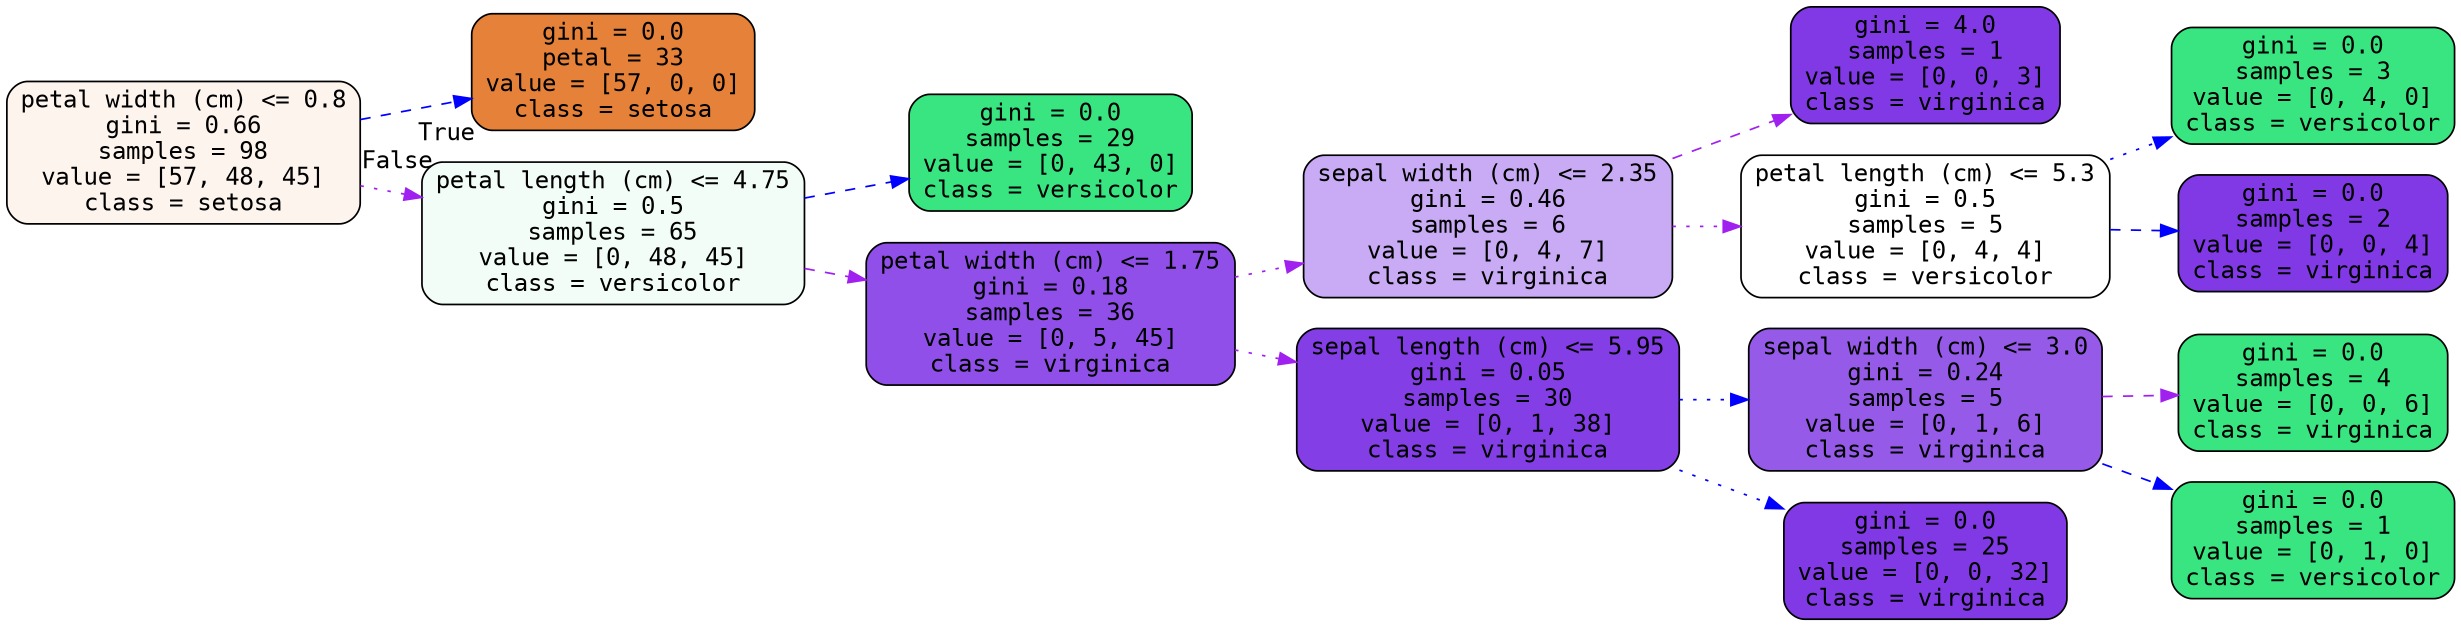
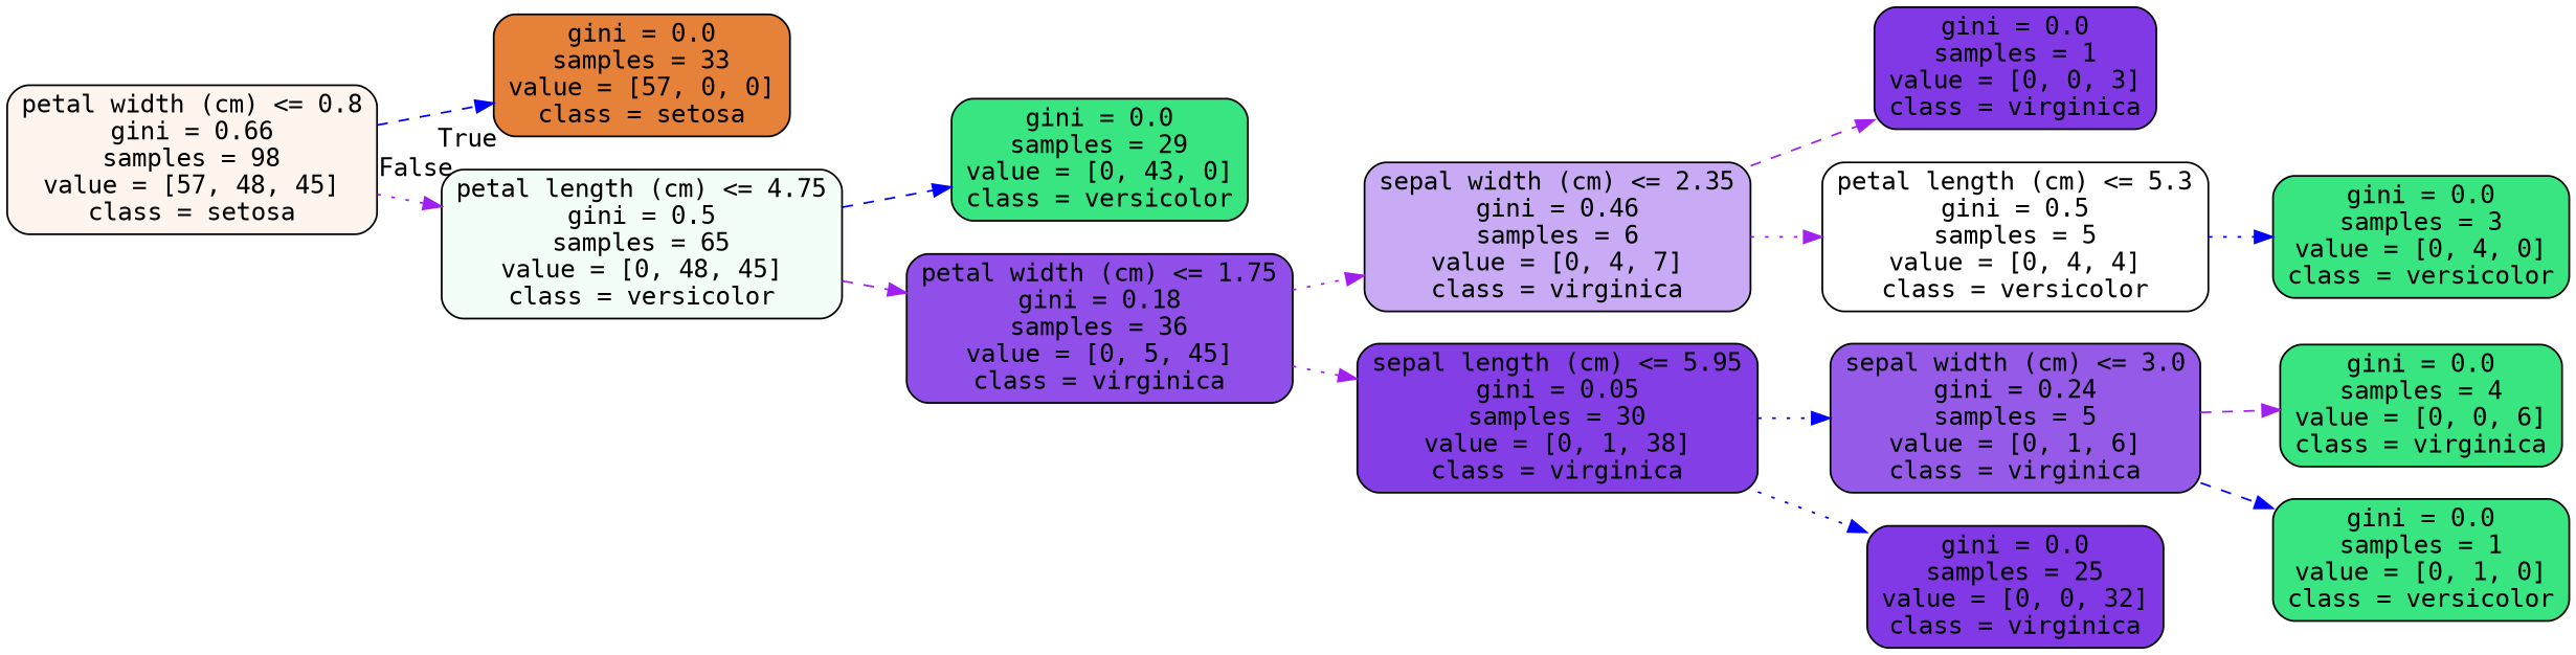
  digraph {
    fontname="DejaVu Sans Mono"
    rankdir=LR
    node [color=black fillcolor="#39e581" fontname="DejaVu Sans Mono" shape=box style="filled, rounded"]
    edge [color=blue fontname="DejaVu Sans Mono" style=dashed]
    n1 [fillcolor="#fdf4ee" label="petal width (cm) <= 0.8\ngini = 0.66\nsamples = 98\nvalue = [57, 48, 45]\nclass = setosa"]
-   n2 [fillcolor="#e58139" label="gini = 0.0\npetal = 33\nvalue = [57, 0, 0]\nclass = setosa"]
+   n2 [fillcolor="#e58139" label="gini = 0.0\nsamples = 33\nvalue = [57, 0, 0]\nclass = setosa"]
    n3 [fillcolor="#f3fdf7" label="petal length (cm) <= 4.75\ngini = 0.5\nsamples = 65\nvalue = [0, 48, 45]\nclass = versicolor"]
    n4 [label="gini = 0.0\nsamples = 29\nvalue = [0, 43, 0]\nclass = versicolor"]
    n5 [fillcolor="#8f4fe8" label="petal width (cm) <= 1.75\ngini = 0.18\nsamples = 36\nvalue = [0, 5, 45]\nclass = virginica"]
    n6 [fillcolor="#c9aaf4" label="sepal width (cm) <= 2.35\ngini = 0.46\nsamples = 6\nvalue = [0, 4, 7]\nclass = virginica"]
    n7 [fillcolor="#843ee6" label="sepal length (cm) <= 5.95\ngini = 0.05\nsamples = 30\nvalue = [0, 1, 38]\nclass = virginica"]
-   n8 [fillcolor="#8139e5" label="gini = 4.0\nsamples = 1\nvalue = [0, 0, 3]\nclass = virginica"]
+   n8 [fillcolor="#8139e5" label="gini = 0.0\nsamples = 1\nvalue = [0, 0, 3]\nclass = virginica"]
    n9 [fillcolor="#ffffff" label="petal length (cm) <= 5.3\ngini = 0.5\nsamples = 5\nvalue = [0, 4, 4]\nclass = versicolor"]
    n10 [fillcolor="#965ae9" label="sepal width (cm) <= 3.0\ngini = 0.24\nsamples = 5\nvalue = [0, 1, 6]\nclass = virginica"]
    n11 [fillcolor="#8139e5" label="gini = 0.0\nsamples = 25\nvalue = [0, 0, 32]\nclass = virginica"]
    n12 [label="gini = 0.0\nsamples = 3\nvalue = [0, 4, 0]\nclass = versicolor"]
-   n13 [fillcolor="#8139e5" label="gini = 0.0\nsamples = 2\nvalue = [0, 0, 4]\nclass = virginica"]
    n14 [label="gini = 0.0\nsamples = 4\nvalue = [0, 0, 6]\nclass = virginica"]
    n15 [label="gini = 0.0\nsamples = 1\nvalue = [0, 1, 0]\nclass = versicolor"]
    n1 -> n2 [headlabel=True labelangle=45 labeldistance=2.5]
    n1 -> n3 [color=purple headlabel=False labelangle=-45 labeldistance=2.5 style=dotted]
    n3 -> n4
    n3 -> n5 [color=purple]
    n5 -> n6 [color=purple style=dotted]
    n5 -> n7 [color=purple style=dotted]
    n6 -> n8 [color=purple]
    n6 -> n9 [color=purple style=dotted]
    n7 -> n10 [style=dotted]
    n7 -> n11 [style=dotted]
    n9 -> n12 [style=dotted]
-   n9 -> n13
    n10 -> n14 [color=purple]
    n10 -> n15
  }
